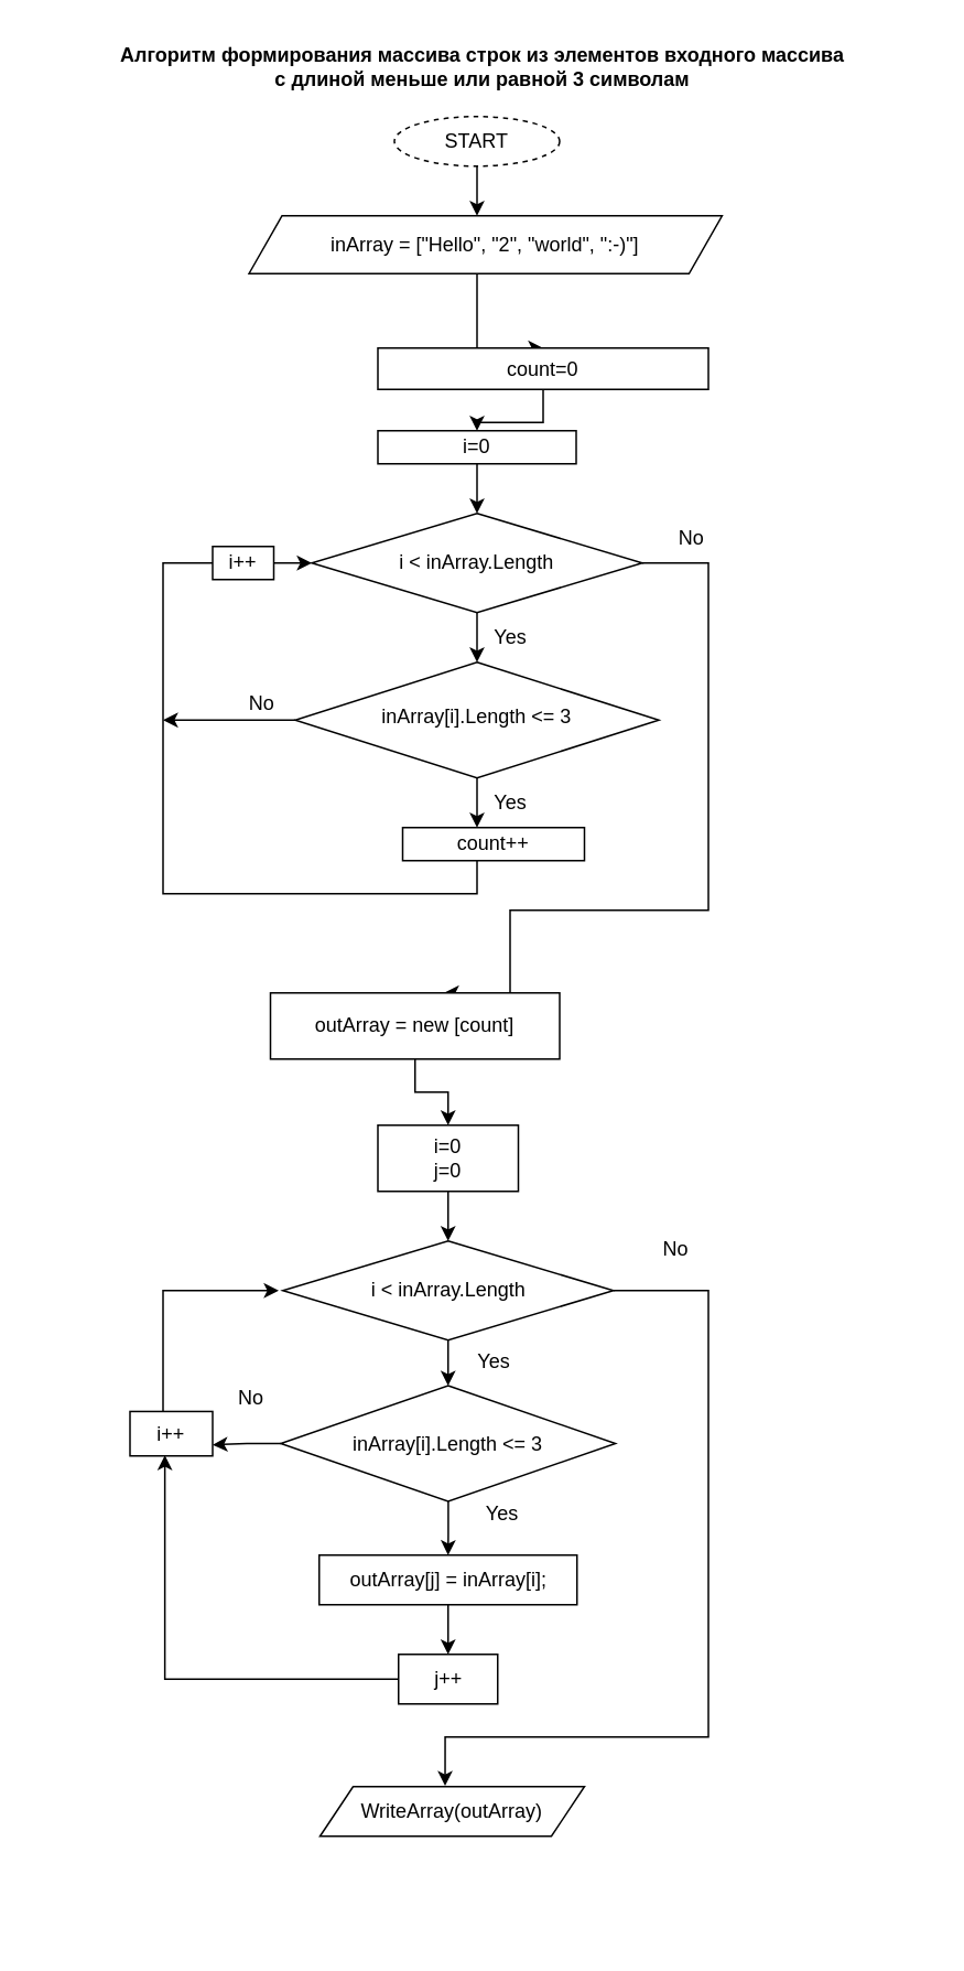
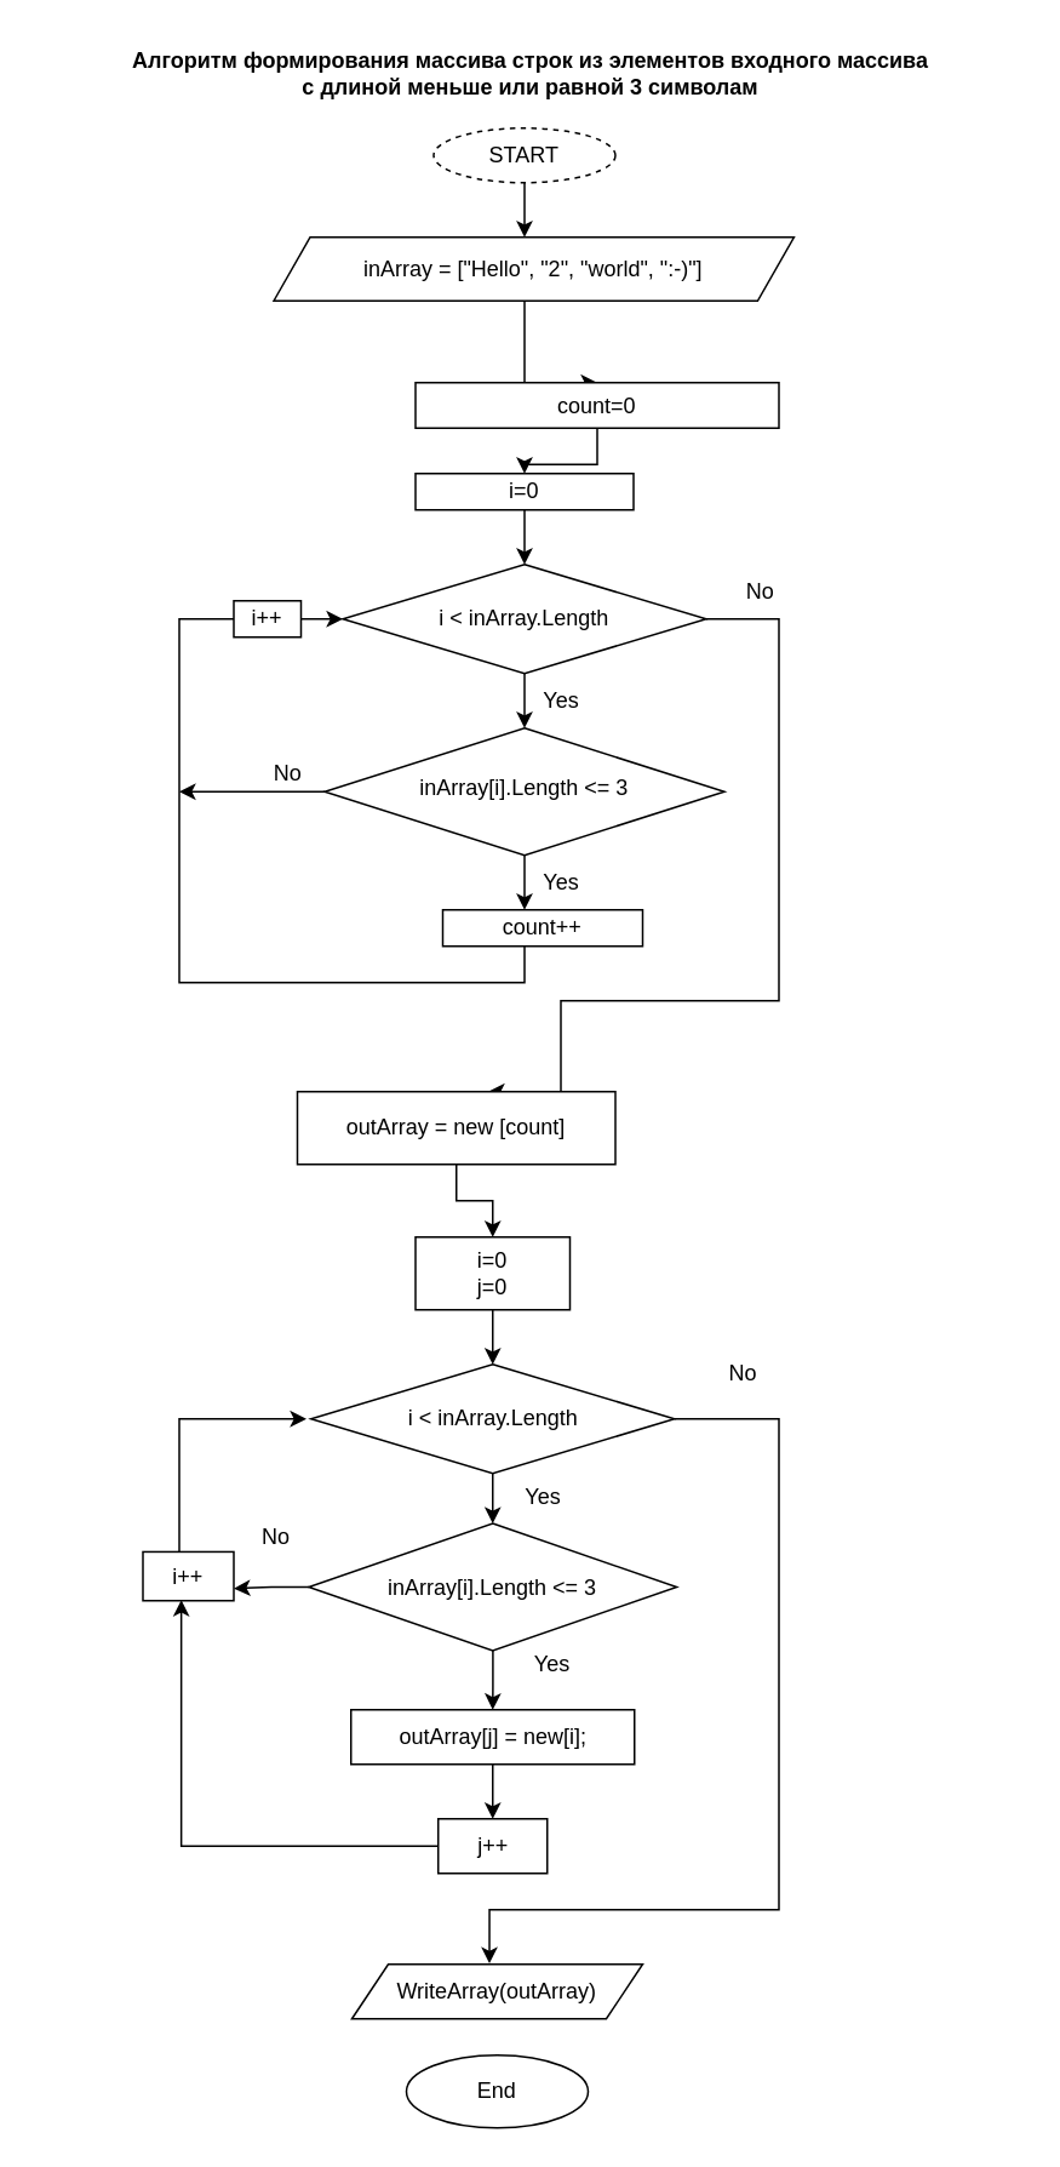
  <mxCell id="0" />
  <mxCell id="1" parent="0" />
  <mxCell id="2" style="edgeStyle=orthogonalEdgeStyle;rounded=0;orthogonalLoop=1;jettySize=auto;html=1;entryX=0;entryY=0.5;entryDx=0;entryDy=0;startArrow=none;" edge="1" parent="1" source="23" target="19"><mxGeometry relative="1" as="geometry"><mxPoint x="108" y="340" as="targetPoint" /><Array as="points"><mxPoint x="288" y="540" /><mxPoint x="98" y="540" /><mxPoint x="98" y="340" /></Array></mxGeometry></mxCell>
  <mxCell id="3" style="edgeStyle=orthogonalEdgeStyle;rounded=0;orthogonalLoop=1;jettySize=auto;html=1;" edge="1" parent="1" source="5"><mxGeometry relative="1" as="geometry"><mxPoint x="288" y="500" as="targetPoint" /></mxGeometry></mxCell>
  <mxCell id="4" style="edgeStyle=orthogonalEdgeStyle;rounded=0;orthogonalLoop=1;jettySize=auto;html=1;" edge="1" parent="1" source="5"><mxGeometry relative="1" as="geometry"><mxPoint x="98" y="435" as="targetPoint" /></mxGeometry></mxCell>
  <mxCell id="5" value="inArray[i].Length &amp;lt;= 3" style="rhombus;whiteSpace=wrap;html=1;shadow=0;fontFamily=Helvetica;fontSize=12;align=center;strokeWidth=1;spacing=6;spacingTop=-4;" parent="1" vertex="1"><mxGeometry x="178" y="400" width="220" height="70" as="geometry" /></mxCell>
  <mxCell id="6" style="edgeStyle=orthogonalEdgeStyle;rounded=0;orthogonalLoop=1;jettySize=auto;html=1;" edge="1" parent="1" source="7"><mxGeometry relative="1" as="geometry"><mxPoint x="288" y="130" as="targetPoint" /></mxGeometry></mxCell>
  <mxCell id="7" value="START" style="ellipse;whiteSpace=wrap;html=1;dashed=1;" vertex="1" parent="1"><mxGeometry x="238" y="70" width="100" height="30" as="geometry" /></mxCell>
  <mxCell id="8" style="edgeStyle=orthogonalEdgeStyle;rounded=0;orthogonalLoop=1;jettySize=auto;html=1;exitX=0.5;exitY=1;exitDx=0;exitDy=0;entryX=0.5;entryY=0;entryDx=0;entryDy=0;" edge="1" parent="1" target="5"><mxGeometry relative="1" as="geometry"><mxPoint x="288" y="370" as="sourcePoint" /></mxGeometry></mxCell>
  <mxCell id="9" style="edgeStyle=orthogonalEdgeStyle;rounded=0;orthogonalLoop=1;jettySize=auto;html=1;entryX=1;entryY=0.75;entryDx=0;entryDy=0;" edge="1" parent="1" source="11" target="35"><mxGeometry relative="1" as="geometry" /></mxCell>
  <mxCell id="10" style="edgeStyle=orthogonalEdgeStyle;rounded=0;orthogonalLoop=1;jettySize=auto;html=1;entryX=0.5;entryY=0;entryDx=0;entryDy=0;" edge="1" parent="1" source="11" target="37"><mxGeometry relative="1" as="geometry"><mxPoint x="269.25" y="930" as="targetPoint" /></mxGeometry></mxCell>
  <mxCell id="11" value="inArray[i].Length &amp;lt;= 3" style="rhombus;whiteSpace=wrap;html=1;" vertex="1" parent="1"><mxGeometry x="169.25" y="837.5" width="202.5" height="70" as="geometry" /></mxCell>
  <mxCell id="12" style="edgeStyle=orthogonalEdgeStyle;rounded=0;orthogonalLoop=1;jettySize=auto;html=1;entryX=0.5;entryY=0;entryDx=0;entryDy=0;" edge="1" parent="1" source="13" target="15"><mxGeometry relative="1" as="geometry"><Array as="points"><mxPoint x="288" y="175" /><mxPoint x="288" y="175" /></Array></mxGeometry></mxCell>
  <mxCell id="13" value="&lt;div&gt;inArray = [&quot;Hello&quot;, &quot;2&quot;, &quot;world&quot;, &quot;:-)&quot;] &lt;br&gt;&lt;/div&gt;" style="shape=parallelogram;perimeter=parallelogramPerimeter;whiteSpace=wrap;html=1;fixedSize=1;" vertex="1" parent="1"><mxGeometry x="150" y="130" width="286.28" height="35" as="geometry" /></mxCell>
  <mxCell id="14" style="edgeStyle=orthogonalEdgeStyle;rounded=0;orthogonalLoop=1;jettySize=auto;html=1;entryX=0.5;entryY=0;entryDx=0;entryDy=0;" edge="1" parent="1" source="15" target="17"><mxGeometry relative="1" as="geometry" /></mxCell>
  <mxCell id="15" value="count=0" style="rounded=0;whiteSpace=wrap;html=1;" vertex="1" parent="1"><mxGeometry x="228" y="210" width="200" height="25" as="geometry" /></mxCell>
  <mxCell id="16" value="" style="edgeStyle=orthogonalEdgeStyle;rounded=0;orthogonalLoop=1;jettySize=auto;html=1;" edge="1" parent="1" source="17"><mxGeometry relative="1" as="geometry"><mxPoint x="288" y="310" as="targetPoint" /></mxGeometry></mxCell>
  <mxCell id="17" value="i=0" style="rounded=0;whiteSpace=wrap;html=1;" vertex="1" parent="1"><mxGeometry x="228" y="260" width="120" height="20" as="geometry" /></mxCell>
  <mxCell id="18" style="edgeStyle=orthogonalEdgeStyle;rounded=0;orthogonalLoop=1;jettySize=auto;html=1;entryX=0.6;entryY=0;entryDx=0;entryDy=0;entryPerimeter=0;" edge="1" parent="1" source="19" target="44"><mxGeometry relative="1" as="geometry"><Array as="points"><mxPoint x="428" y="340" /><mxPoint x="428" y="550" /><mxPoint x="308" y="550" /></Array></mxGeometry></mxCell>
  <mxCell id="19" value="&lt;div&gt;i &amp;lt; inArray.Length&lt;br&gt;&lt;/div&gt;" style="rhombus;whiteSpace=wrap;html=1;" vertex="1" parent="1"><mxGeometry x="188" y="310" width="200" height="60" as="geometry" /></mxCell>
  <mxCell id="20" value="No" style="text;html=1;strokeColor=none;fillColor=none;align=center;verticalAlign=middle;whiteSpace=wrap;rounded=0;" vertex="1" parent="1"><mxGeometry x="388" y="310" width="60" height="30" as="geometry" /></mxCell>
  <mxCell id="21" value="Yes" style="text;html=1;align=center;verticalAlign=middle;resizable=0;points=[];autosize=1;strokeColor=none;fillColor=none;" vertex="1" parent="1"><mxGeometry x="288" y="370" width="40" height="30" as="geometry" /></mxCell>
  <mxCell id="22" value="Yes" style="text;html=1;align=center;verticalAlign=middle;resizable=0;points=[];autosize=1;strokeColor=none;fillColor=none;" vertex="1" parent="1"><mxGeometry x="288" y="470" width="40" height="30" as="geometry" /></mxCell>
  <mxCell id="23" value="count++" style="rounded=0;whiteSpace=wrap;html=1;" vertex="1" parent="1"><mxGeometry x="243" y="500" width="110" height="20" as="geometry" /></mxCell>
  <mxCell id="24" value="No" style="text;html=1;strokeColor=none;fillColor=none;align=center;verticalAlign=middle;whiteSpace=wrap;rounded=0;" vertex="1" parent="1"><mxGeometry x="128" y="410" width="60" height="30" as="geometry" /></mxCell>
  <mxCell id="25" value="i++" style="rounded=0;whiteSpace=wrap;html=1;" vertex="1" parent="1"><mxGeometry x="128" y="330" width="37" height="20" as="geometry" /></mxCell>
  <mxCell id="26" value="&lt;div&gt;Алгоритм формирования массива строк из элементов входного массива &lt;br&gt;&lt;/div&gt;&lt;div&gt;с длиной меньше или равной 3 символам&lt;/div&gt;" style="text;html=1;align=center;verticalAlign=middle;resizable=0;points=[];autosize=1;strokeColor=none;fillColor=none;fontStyle=1" vertex="1" parent="1"><mxGeometry x="20.5" width="540" height="40" as="geometry" y="20" /></mxCell>
  <mxCell id="27" value="Yes" style="text;html=1;align=center;verticalAlign=middle;resizable=0;points=[];autosize=1;strokeColor=none;fillColor=none;" vertex="1" parent="1"><mxGeometry x="283" y="900" width="40" height="30" as="geometry" /></mxCell>
  <mxCell id="28" style="edgeStyle=orthogonalEdgeStyle;rounded=0;orthogonalLoop=1;jettySize=auto;html=1;" edge="1" parent="1" source="29"><mxGeometry relative="1" as="geometry"><mxPoint x="270.5" y="750" as="targetPoint" /></mxGeometry></mxCell>
  <mxCell id="29" value="&lt;div&gt;i=0&lt;/div&gt;&lt;div&gt;j=0&lt;br&gt;&lt;/div&gt;" style="rounded=0;whiteSpace=wrap;html=1;" vertex="1" parent="1"><mxGeometry x="228" y="680" width="85" height="40" as="geometry" /></mxCell>
  <mxCell id="30" style="edgeStyle=orthogonalEdgeStyle;rounded=0;orthogonalLoop=1;jettySize=auto;html=1;entryX=0.5;entryY=0;entryDx=0;entryDy=0;" edge="1" parent="1" source="32" target="11"><mxGeometry relative="1" as="geometry"><mxPoint x="270.5" y="830" as="targetPoint" /></mxGeometry></mxCell>
  <mxCell id="31" style="edgeStyle=orthogonalEdgeStyle;rounded=0;orthogonalLoop=1;jettySize=auto;html=1;entryX=0.473;entryY=-0.014;entryDx=0;entryDy=0;entryPerimeter=0;" edge="1" parent="1" source="32" target="45"><mxGeometry relative="1" as="geometry"><Array as="points"><mxPoint x="428" y="780" /><mxPoint x="428" y="1050" /><mxPoint x="269" y="1050" /></Array></mxGeometry></mxCell>
  <mxCell id="32" value="&lt;div&gt;i &amp;lt; inArray.Length&lt;br&gt;&lt;/div&gt;" style="rhombus;whiteSpace=wrap;html=1;" vertex="1" parent="1"><mxGeometry x="170.5" y="750" width="200" height="60" as="geometry" /></mxCell>
  <mxCell id="33" value="Yes" style="text;html=1;align=center;verticalAlign=middle;resizable=0;points=[];autosize=1;strokeColor=none;fillColor=none;" vertex="1" parent="1"><mxGeometry x="278" y="807.5" width="40" height="30" as="geometry" /></mxCell>
  <mxCell id="34" style="edgeStyle=orthogonalEdgeStyle;rounded=0;orthogonalLoop=1;jettySize=auto;html=1;" edge="1" parent="1" source="35"><mxGeometry relative="1" as="geometry"><mxPoint x="168" y="780" as="targetPoint" /><Array as="points"><mxPoint x="98" y="780" /></Array></mxGeometry></mxCell>
  <mxCell id="35" value="i++" style="rounded=0;whiteSpace=wrap;html=1;" vertex="1" parent="1"><mxGeometry x="78" y="853.13" width="50" height="26.87" as="geometry" /></mxCell>
  <mxCell id="36" value="" style="edgeStyle=orthogonalEdgeStyle;rounded=0;orthogonalLoop=1;jettySize=auto;html=1;" edge="1" parent="1" source="37" target="39"><mxGeometry relative="1" as="geometry" /></mxCell>
- <mxCell id="37" value="outArray[j] = inArray[i];&lt;br&gt;" style="rounded=0;whiteSpace=wrap;html=1;" vertex="1" parent="1"><mxGeometry x="192.5" y="940" width="156" height="30" as="geometry" /></mxCell>
+ <mxCell id="37" value="outArray[j] = new[i];&lt;br&gt;" style="rounded=0;whiteSpace=wrap;html=1;" vertex="1" parent="1"><mxGeometry x="192.5" y="940" width="156" height="30" as="geometry" /></mxCell>
  <mxCell id="38" style="edgeStyle=orthogonalEdgeStyle;rounded=0;orthogonalLoop=1;jettySize=auto;html=1;entryX=0.422;entryY=0.985;entryDx=0;entryDy=0;entryPerimeter=0;" edge="1" parent="1" source="39" target="35"><mxGeometry relative="1" as="geometry"><mxPoint x="98" y="890" as="targetPoint" /></mxGeometry></mxCell>
  <mxCell id="39" value="j++" style="rounded=0;whiteSpace=wrap;html=1;" vertex="1" parent="1"><mxGeometry x="240.5" y="1000" width="60" height="30" as="geometry" /></mxCell>
  <mxCell id="40" value="No" style="text;html=1;align=center;verticalAlign=middle;resizable=0;points=[];autosize=1;strokeColor=none;fillColor=none;" vertex="1" parent="1"><mxGeometry x="130.5" y="830" width="40" height="30" as="geometry" /></mxCell>
  <mxCell id="41" value="No" style="text;html=1;align=center;verticalAlign=middle;resizable=0;points=[];autosize=1;strokeColor=none;fillColor=none;" vertex="1" parent="1"><mxGeometry x="388" y="740" width="40" height="30" as="geometry" /></mxCell>
+ <mxCell id="42" value="End" style="ellipse;whiteSpace=wrap;html=1;" vertex="1" parent="1"><mxGeometry x="223" y="1130" width="100" height="40" as="geometry" /></mxCell>
  <mxCell id="43" style="edgeStyle=orthogonalEdgeStyle;rounded=0;orthogonalLoop=1;jettySize=auto;html=1;" edge="1" parent="1" source="44" target="29"><mxGeometry relative="1" as="geometry" /></mxCell>
  <mxCell id="44" value="outArray = new [count]" style="rounded=0;whiteSpace=wrap;html=1;" vertex="1" parent="1"><mxGeometry x="163" y="600" width="175" height="40" as="geometry" /></mxCell>
  <mxCell id="45" value="WriteArray(outArray)" style="shape=parallelogram;perimeter=parallelogramPerimeter;whiteSpace=wrap;html=1;fixedSize=1;" vertex="1" parent="1"><mxGeometry x="193" y="1080" width="160" height="30" as="geometry" /></mxCell>
